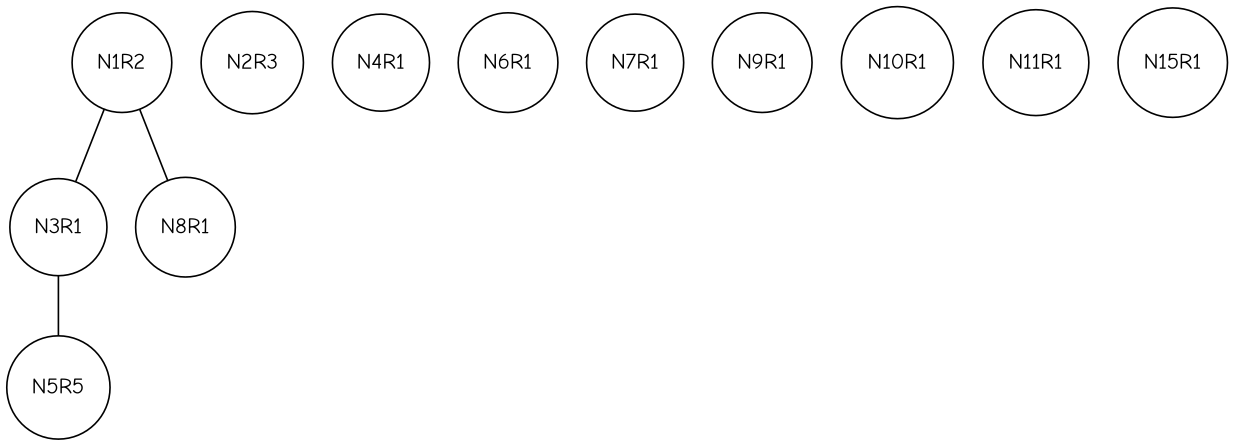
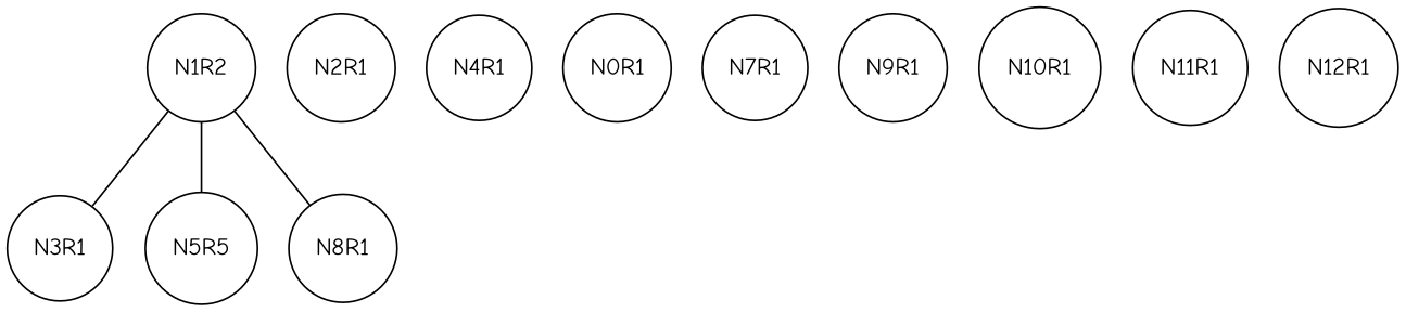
  graph {
    fontname="Comic Neue"
    node [fontname="Comic Neue" shape=circle]
    edge [fontname="Comic Neue"]
    N1R2
    N3R1
    n3 [label=N5R5]
    N8R1
-   N2R1 [label=N2R3]
+   N2R1
    N4R1
-   N6R1
+   N6R1 [label=N0R1]
    N7R1
    N9R1
    N10R1
    N11R1
-   N12R1 [label=N15R1]
+   N12R1
    N1R2 -- N3R1
-   N3R1 -- n3
+   N1R2 -- n3
    N1R2 -- N8R1
  }
